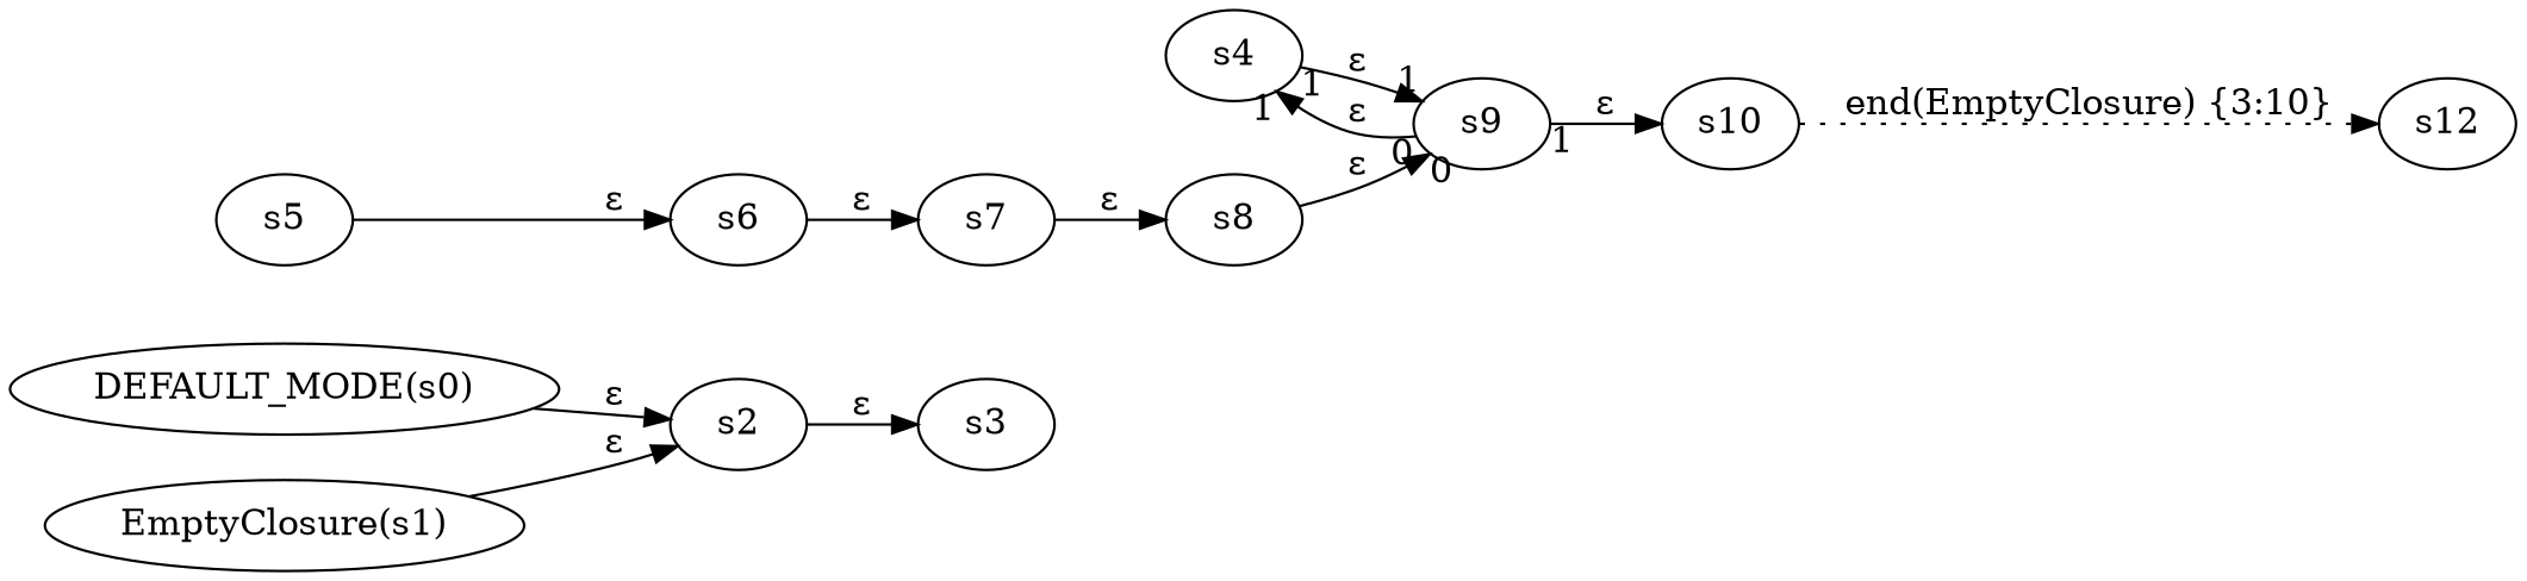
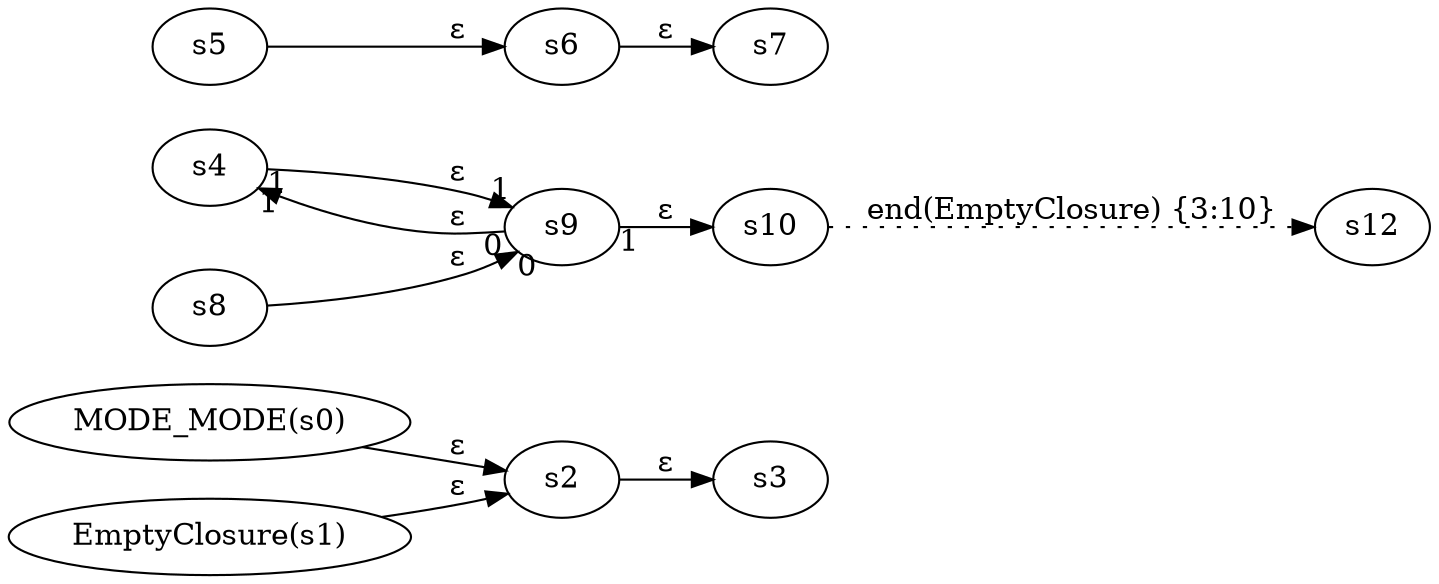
  digraph {
    rankdir=LR
-   "DEFAULT_MODE(s0)"
+   "DEFAULT_MODE(s0)" [label="MODE_MODE(s0)"]
    s2
    "EmptyClosure(s1)"
    s3
    s4
    s9
    s5
    s6
    s10
    s7
    s8
    n12 [label=s12]
    "DEFAULT_MODE(s0)" -> s2 [label="ε"]
    s2 -> s3 [label="ε"]
    "EmptyClosure(s1)" -> s2 [label="ε"]
    s4 -> s9 [headlabel=1 label="ε" taillabel=1]
    s9 -> s4 [headlabel=1 label="ε" taillabel=0]
    s9 -> s10 [label="ε" taillabel=1]
    s5 -> s6 [label="ε"]
    s6 -> s7 [label="ε"]
    s10 -> n12 [label="end(EmptyClosure) {3:10}" style=dotted]
-   s7 -> s8 [label="ε"]
    s8 -> s9 [headlabel=0 label="ε"]
  }
